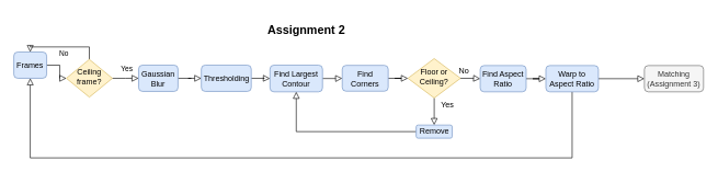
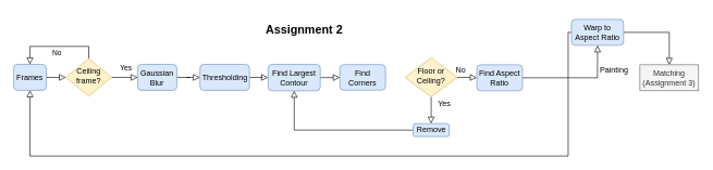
  <mxCell id="0" />
  <mxCell id="1" parent="0" />
  <mxCell id="2" value="Yes" style="rounded=0;html=1;jettySize=auto;orthogonalLoop=1;fontSize=11;endArrow=block;endFill=0;endSize=8;strokeWidth=1;shadow=0;labelBackgroundColor=none;edgeStyle=orthogonalEdgeStyle;entryX=0;entryY=0.5;entryDx=0;entryDy=0;" parent="1" source="4" target="6" edge="1"><mxGeometry x="0.338" y="30" relative="1" as="geometry"><mxPoint x="-5" y="15" as="offset" /><mxPoint x="220" y="120" as="targetPoint" /></mxGeometry></mxCell>
  <mxCell id="3" value="No" style="edgeStyle=orthogonalEdgeStyle;rounded=0;html=1;jettySize=auto;orthogonalLoop=1;fontSize=11;endArrow=block;endFill=0;endSize=8;strokeWidth=1;shadow=0;labelBackgroundColor=none;entryX=0.5;entryY=0;entryDx=0;entryDy=0;" parent="1" source="4" target="15" edge="1"><mxGeometry y="10" relative="1" as="geometry"><mxPoint as="offset" /><Array as="points"><mxPoint x="135" y="71" /><mxPoint x="45" y="71" /></Array></mxGeometry></mxCell>
  <mxCell id="4" value="Ceiling frame?" style="rhombus;whiteSpace=wrap;html=1;shadow=0;fontFamily=Helvetica;fontSize=12;align=center;strokeWidth=1;spacing=6;spacingTop=-4;fillColor=#fff2cc;strokeColor=#d6b656;" parent="1" vertex="1"><mxGeometry x="100" y="90" width="70" height="57.5" as="geometry" /></mxCell>
  <mxCell id="5" value="" style="edgeStyle=orthogonalEdgeStyle;rounded=0;orthogonalLoop=1;jettySize=auto;html=1;shadow=0;strokeWidth=1;labelBackgroundColor=none;endFill=0;endArrow=block;endSize=8;" edge="1" parent="1" source="6" target="8"><mxGeometry relative="1" as="geometry" /></mxCell>
  <mxCell id="6" value="&lt;div&gt;Gaussian&lt;/div&gt;&lt;div&gt;Blur&lt;/div&gt;" style="rounded=1;whiteSpace=wrap;html=1;fontSize=12;glass=0;strokeWidth=1;shadow=0;fillColor=#dae8fc;strokeColor=#6c8ebf;" parent="1" vertex="1"><mxGeometry x="210" y="98.75" width="60" height="40" as="geometry" /></mxCell>
  <mxCell id="7" value="" style="edgeStyle=orthogonalEdgeStyle;rounded=0;orthogonalLoop=1;jettySize=auto;html=1;shadow=0;strokeWidth=1;labelBackgroundColor=none;endFill=0;endArrow=block;endSize=8;" edge="1" parent="1" source="8" target="10"><mxGeometry relative="1" as="geometry" /></mxCell>
  <mxCell id="8" value="Thresholding" style="rounded=1;whiteSpace=wrap;html=1;fontSize=12;glass=0;strokeWidth=1;shadow=0;fillColor=#dae8fc;strokeColor=#6c8ebf;" vertex="1" parent="1"><mxGeometry x="305.5" y="98.75" width="76" height="40" as="geometry" /></mxCell>
  <mxCell id="9" value="" style="edgeStyle=orthogonalEdgeStyle;rounded=0;orthogonalLoop=1;jettySize=auto;html=1;shadow=0;strokeWidth=1;labelBackgroundColor=none;endFill=0;endArrow=block;endSize=8;" edge="1" parent="1" source="10" target="17"><mxGeometry relative="1" as="geometry" /></mxCell>
  <mxCell id="10" value="Find Largest Contour" style="rounded=1;whiteSpace=wrap;html=1;fontSize=12;glass=0;strokeWidth=1;shadow=0;fillColor=#dae8fc;strokeColor=#6c8ebf;" vertex="1" parent="1"><mxGeometry x="410" y="98.75" width="80" height="40.62" as="geometry" /></mxCell>
  <mxCell id="11" style="edgeStyle=orthogonalEdgeStyle;rounded=0;orthogonalLoop=1;jettySize=auto;html=1;shadow=0;strokeWidth=1;labelBackgroundColor=none;endFill=0;endArrow=block;endSize=8;" edge="1" parent="1" source="13"><mxGeometry relative="1" as="geometry"><mxPoint x="660" y="190" as="targetPoint" /><Array as="points"><mxPoint x="660" y="180" /><mxPoint x="660" y="180" /></Array></mxGeometry></mxCell>
  <mxCell id="12" value="" style="edgeStyle=orthogonalEdgeStyle;rounded=0;orthogonalLoop=1;jettySize=auto;html=1;shadow=0;strokeWidth=1;labelBackgroundColor=none;endFill=0;endArrow=block;endSize=8;" edge="1" parent="1" source="13" target="21"><mxGeometry relative="1" as="geometry" /></mxCell>
  <mxCell id="13" value="Floor or Ceiling?" style="rhombus;whiteSpace=wrap;html=1;shadow=0;fontFamily=Helvetica;fontSize=12;align=center;strokeWidth=1;spacing=6;spacingTop=-4;fillColor=#fff2cc;strokeColor=#d6b656;" parent="1" vertex="1"><mxGeometry x="620" y="88.75" width="80" height="60" as="geometry" /></mxCell>
  <mxCell id="14" value="" style="edgeStyle=orthogonalEdgeStyle;rounded=0;orthogonalLoop=1;jettySize=auto;html=1;shadow=0;strokeWidth=1;labelBackgroundColor=none;endFill=0;endArrow=block;endSize=8;" edge="1" parent="1" source="15" target="4"><mxGeometry relative="1" as="geometry" /></mxCell>
- <mxCell id="15" value="Frames" style="rounded=1;whiteSpace=wrap;html=1;fontSize=12;glass=0;strokeWidth=1;shadow=0;fillColor=#dae8fc;strokeColor=#6c8ebf;" vertex="1" parent="1"><mxGeometry x="20" y="78.75" width="50" height="40" as="geometry" /></mxCell>
- <mxCell id="16" style="edgeStyle=orthogonalEdgeStyle;rounded=0;orthogonalLoop=1;jettySize=auto;html=1;shadow=0;strokeWidth=1;labelBackgroundColor=none;endFill=0;endArrow=block;endSize=8;" edge="1" parent="1" source="17" target="13"><mxGeometry relative="1" as="geometry" /></mxCell>
+ <mxCell id="15" value="Frames" style="rounded=1;whiteSpace=wrap;html=1;fontSize=12;glass=0;strokeWidth=1;shadow=0;fillColor=#dae8fc;strokeColor=#6c8ebf;" vertex="1" parent="1"><mxGeometry x="20" y="98.75" width="50" height="40" as="geometry" /></mxCell>
  <mxCell id="17" value="Find Corners" style="rounded=1;whiteSpace=wrap;html=1;fontSize=12;glass=0;strokeWidth=1;shadow=0;fillColor=#dae8fc;strokeColor=#6c8ebf;" vertex="1" parent="1"><mxGeometry x="520" y="99.07" width="70" height="39.37" as="geometry" /></mxCell>
  <mxCell id="18" value="" style="edgeStyle=orthogonalEdgeStyle;rounded=0;orthogonalLoop=1;jettySize=auto;html=1;entryX=0.5;entryY=1;entryDx=0;entryDy=0;shadow=0;strokeWidth=1;labelBackgroundColor=none;endFill=0;endArrow=block;endSize=8;" edge="1" parent="1" source="19" target="10"><mxGeometry relative="1" as="geometry"><mxPoint x="532.5" y="200" as="targetPoint" /></mxGeometry></mxCell>
  <mxCell id="19" value="&lt;div&gt;Remove&lt;/div&gt;" style="rounded=1;whiteSpace=wrap;html=1;fontSize=12;glass=0;strokeWidth=1;shadow=0;fillColor=#dae8fc;strokeColor=#6c8ebf;" vertex="1" parent="1"><mxGeometry x="632.5" y="190" width="55" height="20" as="geometry" /></mxCell>
  <mxCell id="20" value="" style="edgeStyle=orthogonalEdgeStyle;rounded=0;orthogonalLoop=1;jettySize=auto;html=1;shadow=0;labelBackgroundColor=none;endArrow=block;endFill=0;endSize=8;strokeWidth=1;" edge="1" parent="1" source="21" target="24"><mxGeometry relative="1" as="geometry" /></mxCell>
  <mxCell id="21" value="Find Aspect Ratio" style="rounded=1;whiteSpace=wrap;html=1;fontSize=12;glass=0;strokeWidth=1;shadow=0;fillColor=#dae8fc;strokeColor=#6c8ebf;" parent="1" vertex="1"><mxGeometry x="730" y="99.37" width="70" height="40" as="geometry" /></mxCell>
  <mxCell id="22" value="" style="edgeStyle=orthogonalEdgeStyle;rounded=0;orthogonalLoop=1;jettySize=auto;html=1;shadow=0;strokeWidth=1;labelBackgroundColor=none;endFill=0;endArrow=block;endSize=8;" edge="1" parent="1" source="24" target="25"><mxGeometry relative="1" as="geometry" /></mxCell>
  <mxCell id="23" value="" style="edgeStyle=orthogonalEdgeStyle;rounded=0;orthogonalLoop=1;jettySize=auto;html=1;shadow=0;labelBackgroundColor=none;endArrow=block;endFill=0;endSize=8;strokeWidth=1;entryX=0.5;entryY=1;entryDx=0;entryDy=0;" edge="1" parent="1" source="24" target="15"><mxGeometry relative="1" as="geometry"><mxPoint x="70" y="300" as="targetPoint" /><Array as="points"><mxPoint x="870" y="240" /><mxPoint x="45" y="240" /></Array></mxGeometry></mxCell>
- <mxCell id="24" value="Warp to Aspect Ratio" style="rounded=1;whiteSpace=wrap;html=1;fontSize=12;glass=0;strokeWidth=1;shadow=0;fillColor=#dae8fc;strokeColor=#6c8ebf;" vertex="1" parent="1"><mxGeometry x="830" y="99.37" width="80" height="40" as="geometry" /></mxCell>
- <mxCell id="25" value="&lt;div&gt;Matching&lt;br&gt;&lt;/div&gt;&lt;div&gt;(Assignment 3)&lt;/div&gt;" style="rounded=1;whiteSpace=wrap;html=1;fontSize=12;glass=0;strokeWidth=1;shadow=0;fillColor=#f5f5f5;strokeColor=#666666;fontColor=#333333;" vertex="1" parent="1"><mxGeometry x="980" y="99.37" width="90" height="40" as="geometry" /></mxCell>
+ <mxCell id="24" value="Warp to Aspect Ratio" style="rounded=1;whiteSpace=wrap;html=1;fontSize=12;glass=0;strokeWidth=1;shadow=0;fillColor=#dae8fc;strokeColor=#6c8ebf;" vertex="1" parent="1"><mxGeometry x="875" y="29.37" width="80" height="40" as="geometry" /></mxCell>
+ <mxCell id="25" value="&lt;div&gt;Matching&lt;br&gt;&lt;/div&gt;&lt;div&gt;(Assignment 3)&lt;/div&gt;" style="whiteSpace=wrap;html=1;fontSize=12;glass=0;strokeWidth=1;shadow=0;fillColor=#f5f5f5;strokeColor=#666666;fontColor=#333333;rounded=0;" vertex="1" parent="1"><mxGeometry x="980" y="99.37" width="90" height="40" as="geometry" /></mxCell>
  <mxCell id="26" value="&lt;div&gt;Yes&lt;/div&gt;" style="text;html=1;align=center;verticalAlign=middle;resizable=0;points=[];autosize=1;" vertex="1" parent="1"><mxGeometry x="660" y="148.75" width="40" height="20" as="geometry" /></mxCell>
  <mxCell id="27" value="&lt;div&gt;No&lt;/div&gt;" style="text;html=1;align=center;verticalAlign=middle;resizable=0;points=[];autosize=1;" vertex="1" parent="1"><mxGeometry x="690" y="97.5" width="30" height="20" as="geometry" /></mxCell>
+ <mxCell id="28" value="Painting" style="text;html=1;align=center;verticalAlign=middle;resizable=0;points=[];autosize=1;" vertex="1" parent="1"><mxGeometry x="910" y="97.5" width="60" height="20" as="geometry" /></mxCell>
  <mxCell id="29" value="&lt;h2&gt;Assignment 2&lt;/h2&gt;" style="text;html=1;align=center;verticalAlign=middle;resizable=0;points=[];autosize=1;" vertex="1" parent="1"><mxGeometry x="400" width="130" height="50" as="geometry" y="20" /></mxCell>
